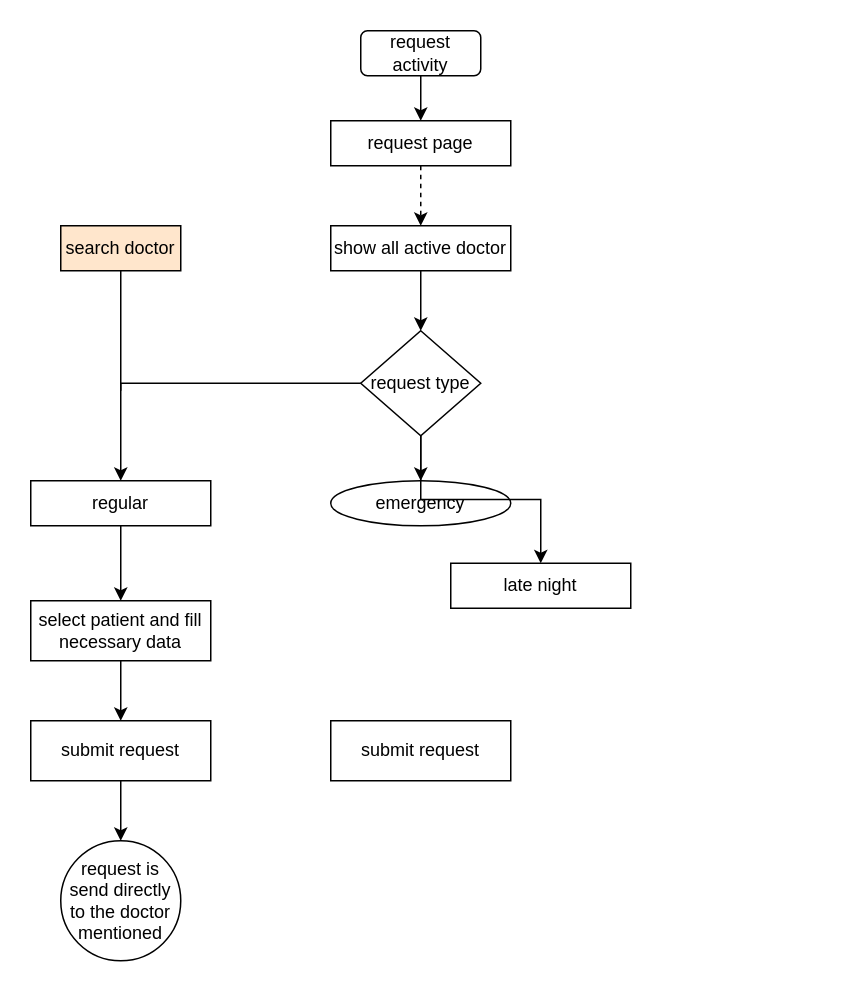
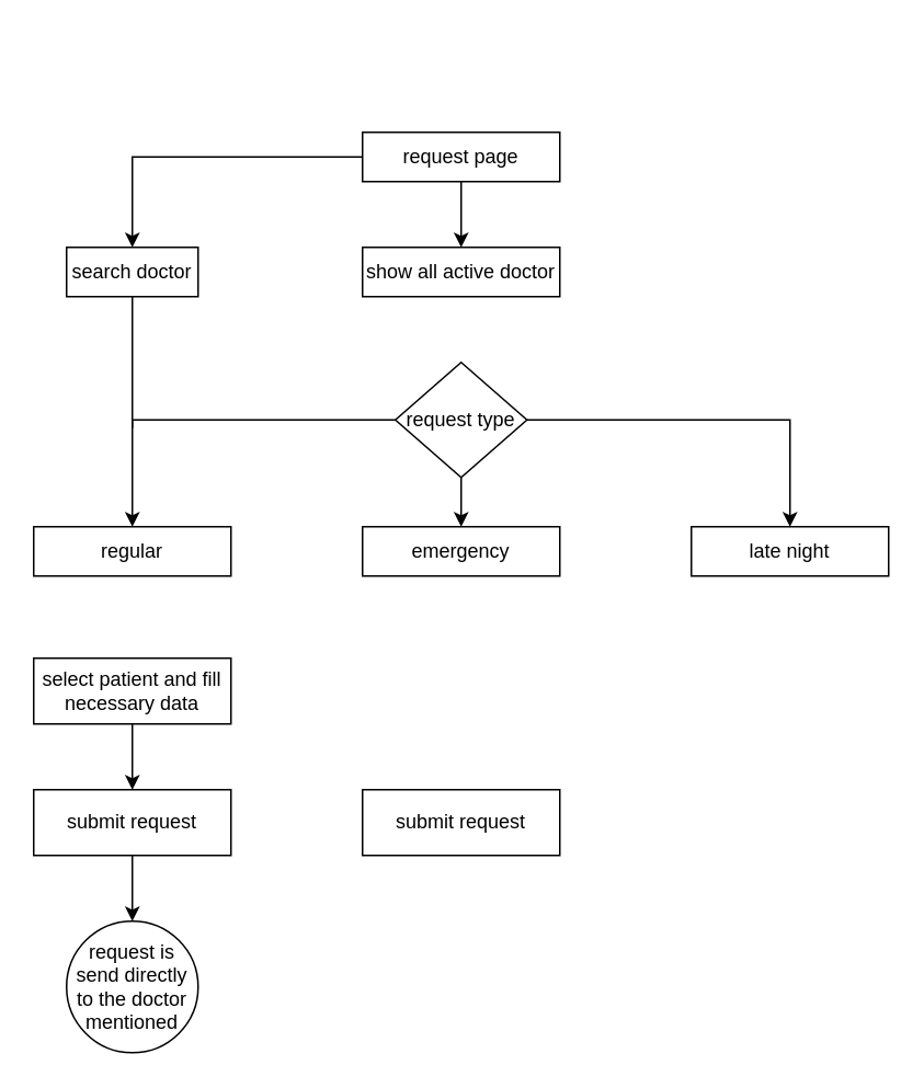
  <mxCell id="0" />
  <mxCell id="1" parent="0" />
- <mxCell id="2" value="" style="edgeStyle=orthogonalEdgeStyle;rounded=0;orthogonalLoop=1;jettySize=auto;html=1;" edge="1" parent="1" source="3" target="6"><mxGeometry relative="1" as="geometry" /></mxCell>
- <mxCell id="3" value="request activity" style="rounded=1;whiteSpace=wrap;html=1;" vertex="1" parent="1"><mxGeometry x="240" y="20" width="80" height="30" as="geometry" /></mxCell>
- <mxCell id="4" style="edgeStyle=orthogonalEdgeStyle;rounded=0;orthogonalLoop=1;jettySize=auto;html=1;exitX=0.5;exitY=1;exitDx=0;exitDy=0;entryX=0.5;entryY=0;entryDx=0;entryDy=0;dashed=1;" edge="1" parent="1" source="6" target="8"><mxGeometry relative="1" as="geometry" /></mxCell>
+ <mxCell id="4" style="edgeStyle=orthogonalEdgeStyle;rounded=0;orthogonalLoop=1;jettySize=auto;html=1;exitX=0.5;exitY=1;exitDx=0;exitDy=0;entryX=0.5;entryY=0;entryDx=0;entryDy=0;" edge="1" parent="1" source="6" target="8"><mxGeometry relative="1" as="geometry" /></mxCell>
+ <mxCell id="5" style="edgeStyle=orthogonalEdgeStyle;rounded=0;orthogonalLoop=1;jettySize=auto;html=1;entryX=0.5;entryY=0;entryDx=0;entryDy=0;" edge="1" parent="1" source="6" target="17"><mxGeometry relative="1" as="geometry" /></mxCell>
  <mxCell id="6" value="request page" style="rounded=0;whiteSpace=wrap;html=1;" vertex="1" parent="1"><mxGeometry x="220" y="80" width="120" height="30" as="geometry" /></mxCell>
- <mxCell id="7" style="edgeStyle=orthogonalEdgeStyle;rounded=0;orthogonalLoop=1;jettySize=auto;html=1;exitX=0.5;exitY=1;exitDx=0;exitDy=0;entryX=0.5;entryY=0;entryDx=0;entryDy=0;" edge="1" parent="1" source="8" target="13"><mxGeometry relative="1" as="geometry" /></mxCell>
  <mxCell id="8" value="show all active doctor" style="rounded=0;whiteSpace=wrap;html=1;" vertex="1" parent="1"><mxGeometry x="220" y="150" width="120" height="30" as="geometry" /></mxCell>
- <mxCell id="9" value="emergency" style="ellipse;whiteSpace=wrap;html=1;" vertex="1" parent="1"><mxGeometry x="220" y="320" width="120" height="30" as="geometry" /></mxCell>
+ <mxCell id="9" value="emergency" style="rounded=0;whiteSpace=wrap;html=1;" vertex="1" parent="1"><mxGeometry x="220" y="320" width="120" height="30" as="geometry" /></mxCell>
  <mxCell id="10" style="edgeStyle=orthogonalEdgeStyle;rounded=0;orthogonalLoop=1;jettySize=auto;html=1;entryX=0.5;entryY=0;entryDx=0;entryDy=0;" edge="1" parent="1" source="13" target="14"><mxGeometry relative="1" as="geometry" /></mxCell>
  <mxCell id="11" style="edgeStyle=orthogonalEdgeStyle;rounded=0;orthogonalLoop=1;jettySize=auto;html=1;entryX=0.5;entryY=0;entryDx=0;entryDy=0;" edge="1" parent="1" source="13" target="16"><mxGeometry relative="1" as="geometry"><Array as="points"><mxPoint x="80" y="255" /></Array></mxGeometry></mxCell>
  <mxCell id="12" style="edgeStyle=orthogonalEdgeStyle;rounded=0;orthogonalLoop=1;jettySize=auto;html=1;exitX=0.5;exitY=1;exitDx=0;exitDy=0;entryX=0.5;entryY=0;entryDx=0;entryDy=0;" edge="1" parent="1" source="13" target="9"><mxGeometry relative="1" as="geometry" /></mxCell>
  <mxCell id="13" value="request type" style="rhombus;whiteSpace=wrap;html=1;" vertex="1" parent="1"><mxGeometry x="240" y="220" width="80" height="70" as="geometry" /></mxCell>
- <mxCell id="14" value="late night" style="rounded=0;whiteSpace=wrap;html=1;" vertex="1" parent="1"><mxGeometry x="300" y="375" width="120" height="30" as="geometry" /></mxCell>
- <mxCell id="15" style="edgeStyle=orthogonalEdgeStyle;rounded=0;orthogonalLoop=1;jettySize=auto;html=1;entryX=0.5;entryY=0;entryDx=0;entryDy=0;" edge="1" parent="1" source="16" target="20"><mxGeometry relative="1" as="geometry" /></mxCell>
+ <mxCell id="14" value="late night" style="rounded=0;whiteSpace=wrap;html=1;" vertex="1" parent="1"><mxGeometry x="420" y="320" width="120" height="30" as="geometry" /></mxCell>
  <mxCell id="16" value="regular" style="rounded=0;whiteSpace=wrap;html=1;" vertex="1" parent="1"><mxGeometry x="20" y="320" width="120" height="30" as="geometry" /></mxCell>
- <mxCell id="17" value="search doctor" style="rounded=0;whiteSpace=wrap;html=1;fillColor=#ffe6cc;" vertex="1" parent="1"><mxGeometry x="40" y="150" width="80" height="30" as="geometry" /></mxCell>
+ <mxCell id="17" value="search doctor" style="rounded=0;whiteSpace=wrap;html=1;" vertex="1" parent="1"><mxGeometry x="40" y="150" width="80" height="30" as="geometry" /></mxCell>
  <mxCell id="18" value="" style="endArrow=none;html=1;rounded=0;entryX=0.5;entryY=1;entryDx=0;entryDy=0;" edge="1" parent="1" target="17"><mxGeometry width="50" height="50" relative="1" as="geometry"><mxPoint x="80" y="260" as="sourcePoint" /><mxPoint x="80" y="210" as="targetPoint" /></mxGeometry></mxCell>
  <mxCell id="19" style="edgeStyle=orthogonalEdgeStyle;rounded=0;orthogonalLoop=1;jettySize=auto;html=1;entryX=0.5;entryY=0;entryDx=0;entryDy=0;" edge="1" parent="1" source="20" target="22"><mxGeometry relative="1" as="geometry" /></mxCell>
  <mxCell id="20" value="select patient and fill necessary data" style="rounded=0;whiteSpace=wrap;html=1;" vertex="1" parent="1"><mxGeometry x="20" y="400" width="120" height="40" as="geometry" /></mxCell>
  <mxCell id="21" style="edgeStyle=orthogonalEdgeStyle;rounded=0;orthogonalLoop=1;jettySize=auto;html=1;entryX=0.5;entryY=0;entryDx=0;entryDy=0;" edge="1" parent="1" source="22" target="23"><mxGeometry relative="1" as="geometry" /></mxCell>
  <mxCell id="22" value="submit request" style="rounded=0;whiteSpace=wrap;html=1;" vertex="1" parent="1"><mxGeometry x="20" y="480" width="120" height="40" as="geometry" /></mxCell>
  <mxCell id="23" value="request is send directly to the doctor mentioned" style="ellipse;whiteSpace=wrap;html=1;aspect=fixed;" vertex="1" parent="1"><mxGeometry x="40" y="560" width="80" height="80" as="geometry" /></mxCell>
  <mxCell id="24" value="submit request" style="rounded=0;whiteSpace=wrap;html=1;" vertex="1" parent="1"><mxGeometry x="220" y="480" width="120" height="40" as="geometry" /></mxCell>
